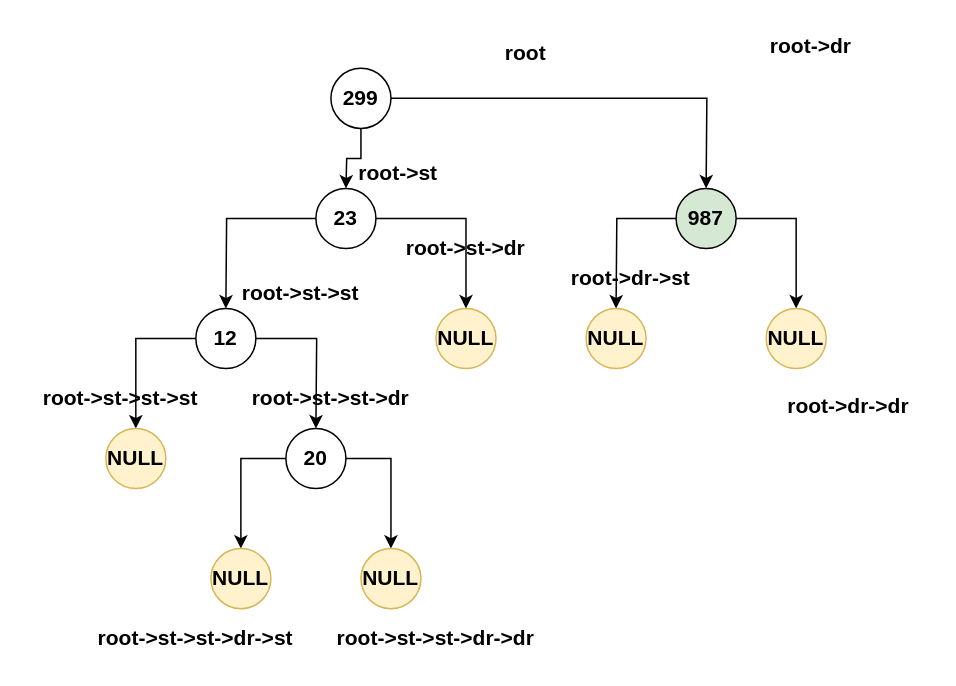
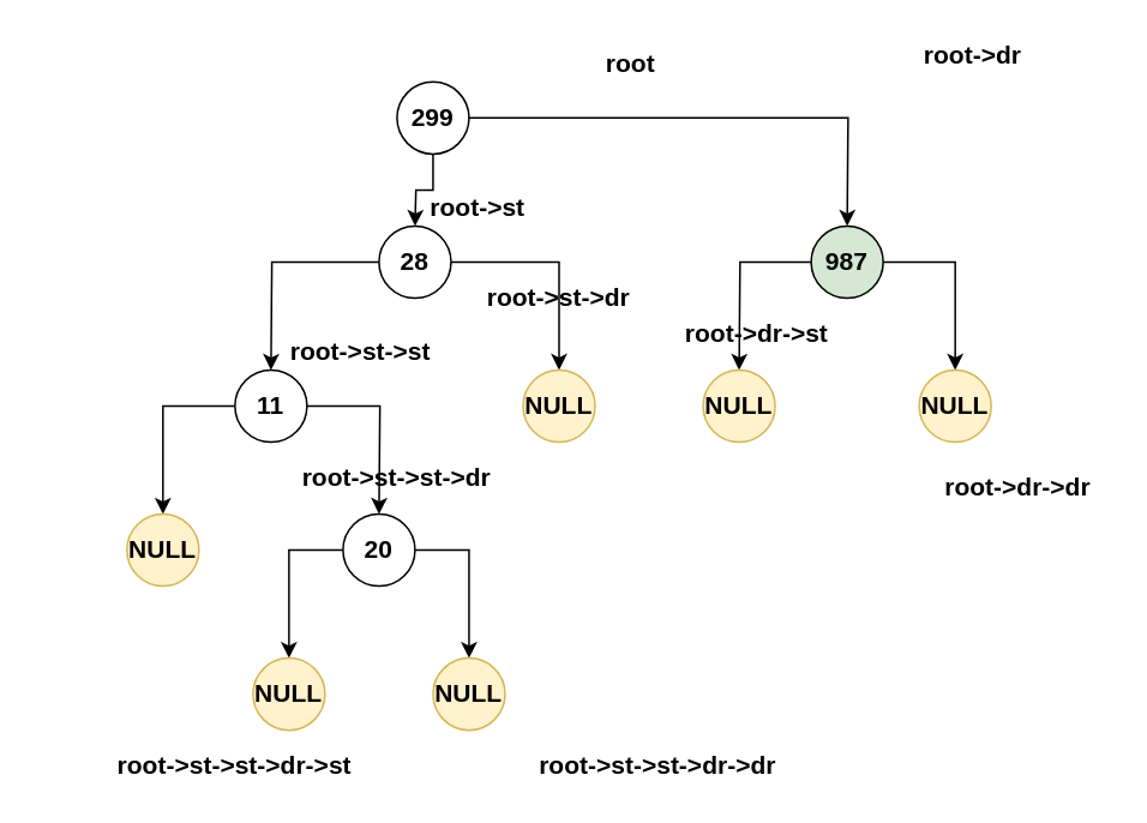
  <mxCell id="0" />
  <mxCell id="1" parent="0" />
  <mxCell id="2" style="edgeStyle=orthogonalEdgeStyle;rounded=0;orthogonalLoop=1;jettySize=auto;html=1;entryX=0.5;entryY=0;entryDx=0;entryDy=0;" parent="1" source="4" edge="1"><mxGeometry relative="1" as="geometry"><mxPoint x="230" y="125" as="targetPoint" /></mxGeometry></mxCell>
  <mxCell id="3" style="edgeStyle=orthogonalEdgeStyle;rounded=0;orthogonalLoop=1;jettySize=auto;html=1;entryX=0.5;entryY=0;entryDx=0;entryDy=0;" parent="1" source="4" edge="1"><mxGeometry relative="1" as="geometry"><mxPoint x="470" y="125" as="targetPoint" /></mxGeometry></mxCell>
  <mxCell id="4" value="&lt;b&gt;&lt;font style=&quot;font-size: 14px&quot;&gt;299&lt;/font&gt;&lt;/b&gt;" style="ellipse;whiteSpace=wrap;html=1;aspect=fixed;" parent="1" vertex="1"><mxGeometry x="220" y="45" width="40" height="40" as="geometry" /></mxCell>
  <mxCell id="5" style="edgeStyle=orthogonalEdgeStyle;rounded=0;orthogonalLoop=1;jettySize=auto;html=1;entryX=0.5;entryY=0;entryDx=0;entryDy=0;" parent="1" source="7" edge="1"><mxGeometry relative="1" as="geometry"><mxPoint x="150" y="205" as="targetPoint" /></mxGeometry></mxCell>
  <mxCell id="6" style="edgeStyle=orthogonalEdgeStyle;rounded=0;orthogonalLoop=1;jettySize=auto;html=1;entryX=0.5;entryY=0;entryDx=0;entryDy=0;" parent="1" source="7" target="8" edge="1"><mxGeometry relative="1" as="geometry" /></mxCell>
- <mxCell id="7" value="&lt;b&gt;&lt;font style=&quot;font-size: 14px&quot;&gt;23&lt;/font&gt;&lt;/b&gt;" style="ellipse;whiteSpace=wrap;html=1;aspect=fixed;" parent="1" vertex="1"><mxGeometry x="210" y="125" width="40" height="40" as="geometry" /></mxCell>
+ <mxCell id="7" value="&lt;b&gt;&lt;font style=&quot;font-size: 14px&quot;&gt;28&lt;/font&gt;&lt;/b&gt;" style="ellipse;whiteSpace=wrap;html=1;aspect=fixed;" parent="1" vertex="1"><mxGeometry x="210" y="125" width="40" height="40" as="geometry" /></mxCell>
  <mxCell id="8" value="&lt;b&gt;&lt;font style=&quot;font-size: 14px&quot;&gt;NULL&lt;/font&gt;&lt;/b&gt;" style="ellipse;whiteSpace=wrap;html=1;aspect=fixed;fillColor=#fff2cc;strokeColor=#d6b656;" parent="1" vertex="1"><mxGeometry x="290" y="205" width="40" height="40" as="geometry" /></mxCell>
  <mxCell id="9" style="edgeStyle=orthogonalEdgeStyle;rounded=0;orthogonalLoop=1;jettySize=auto;html=1;entryX=0.5;entryY=0;entryDx=0;entryDy=0;" parent="1" source="11" target="12" edge="1"><mxGeometry relative="1" as="geometry" /></mxCell>
  <mxCell id="10" style="edgeStyle=orthogonalEdgeStyle;rounded=0;orthogonalLoop=1;jettySize=auto;html=1;entryX=0.5;entryY=0;entryDx=0;entryDy=0;" parent="1" source="11" edge="1"><mxGeometry relative="1" as="geometry"><mxPoint x="210" y="285" as="targetPoint" /></mxGeometry></mxCell>
- <mxCell id="11" value="&lt;b&gt;&lt;font style=&quot;font-size: 14px&quot;&gt;12&lt;/font&gt;&lt;/b&gt;" style="ellipse;whiteSpace=wrap;html=1;aspect=fixed;" parent="1" vertex="1"><mxGeometry x="130" y="205" width="40" height="40" as="geometry" /></mxCell>
+ <mxCell id="11" value="&lt;b&gt;&lt;font style=&quot;font-size: 14px&quot;&gt;11&lt;/font&gt;&lt;/b&gt;" style="ellipse;whiteSpace=wrap;html=1;aspect=fixed;" parent="1" vertex="1"><mxGeometry x="130" y="205" width="40" height="40" as="geometry" /></mxCell>
  <mxCell id="12" value="&lt;b&gt;&lt;font style=&quot;font-size: 14px&quot;&gt;NULL&lt;/font&gt;&lt;/b&gt;" style="ellipse;whiteSpace=wrap;html=1;aspect=fixed;fillColor=#fff2cc;strokeColor=#d6b656;" parent="1" vertex="1"><mxGeometry x="70" y="285" width="40" height="40" as="geometry" /></mxCell>
  <mxCell id="13" style="edgeStyle=orthogonalEdgeStyle;rounded=0;orthogonalLoop=1;jettySize=auto;html=1;entryX=0.5;entryY=0;entryDx=0;entryDy=0;" parent="1" source="15" edge="1"><mxGeometry relative="1" as="geometry"><mxPoint x="410" y="205" as="targetPoint" /></mxGeometry></mxCell>
  <mxCell id="14" style="edgeStyle=orthogonalEdgeStyle;rounded=0;orthogonalLoop=1;jettySize=auto;html=1;entryX=0.5;entryY=0;entryDx=0;entryDy=0;" parent="1" source="15" target="16" edge="1"><mxGeometry relative="1" as="geometry" /></mxCell>
  <mxCell id="15" value="&lt;b&gt;&lt;font style=&quot;font-size: 14px&quot;&gt;987&lt;/font&gt;&lt;/b&gt;" style="ellipse;whiteSpace=wrap;html=1;aspect=fixed;fillColor=#d5e8d4;" parent="1" vertex="1"><mxGeometry x="450" y="125" width="40" height="40" as="geometry" /></mxCell>
  <mxCell id="16" value="&lt;b&gt;&lt;font style=&quot;font-size: 14px&quot;&gt;NULL&lt;/font&gt;&lt;/b&gt;" style="ellipse;whiteSpace=wrap;html=1;aspect=fixed;fillColor=#fff2cc;strokeColor=#d6b656;" parent="1" vertex="1"><mxGeometry x="510" y="205" width="40" height="40" as="geometry" /></mxCell>
  <mxCell id="17" style="edgeStyle=orthogonalEdgeStyle;rounded=0;orthogonalLoop=1;jettySize=auto;html=1;entryX=0.5;entryY=0;entryDx=0;entryDy=0;" parent="1" source="19" target="20" edge="1"><mxGeometry relative="1" as="geometry" /></mxCell>
  <mxCell id="18" style="edgeStyle=orthogonalEdgeStyle;rounded=0;orthogonalLoop=1;jettySize=auto;html=1;entryX=0.5;entryY=0;entryDx=0;entryDy=0;" parent="1" source="19" target="21" edge="1"><mxGeometry relative="1" as="geometry" /></mxCell>
  <mxCell id="19" value="&lt;span style=&quot;font-size: 14px&quot;&gt;&lt;b&gt;20&lt;/b&gt;&lt;/span&gt;" style="ellipse;whiteSpace=wrap;html=1;aspect=fixed;" parent="1" vertex="1"><mxGeometry x="190" y="285" width="40" height="40" as="geometry" /></mxCell>
  <mxCell id="20" value="&lt;b&gt;&lt;font style=&quot;font-size: 14px&quot;&gt;NULL&lt;/font&gt;&lt;/b&gt;" style="ellipse;whiteSpace=wrap;html=1;aspect=fixed;fillColor=#fff2cc;strokeColor=#d6b656;" parent="1" vertex="1"><mxGeometry x="140" y="365" width="40" height="40" as="geometry" /></mxCell>
  <mxCell id="21" value="&lt;b&gt;&lt;font style=&quot;font-size: 14px&quot;&gt;NULL&lt;/font&gt;&lt;/b&gt;" style="ellipse;whiteSpace=wrap;html=1;aspect=fixed;fillColor=#fff2cc;strokeColor=#d6b656;" parent="1" vertex="1"><mxGeometry x="240" y="365" width="40" height="40" as="geometry" /></mxCell>
  <mxCell id="22" value="&lt;b&gt;&lt;font style=&quot;font-size: 14px&quot;&gt;NULL&lt;/font&gt;&lt;/b&gt;" style="ellipse;whiteSpace=wrap;html=1;aspect=fixed;fillColor=#fff2cc;strokeColor=#d6b656;" parent="1" vertex="1"><mxGeometry x="390" y="205" width="40" height="40" as="geometry" /></mxCell>
  <mxCell id="23" value="&lt;b&gt;&lt;font style=&quot;font-size: 14px&quot;&gt;root&lt;/font&gt;&lt;/b&gt;" style="text;html=1;strokeColor=none;fillColor=none;align=center;verticalAlign=middle;whiteSpace=wrap;rounded=0;" parent="1" vertex="1"><mxGeometry x="330" y="25" width="40" height="20" as="geometry" /></mxCell>
  <mxCell id="24" value="&lt;b&gt;&lt;font style=&quot;font-size: 14px&quot;&gt;root-&amp;gt;st&lt;/font&gt;&lt;/b&gt;" style="text;html=1;strokeColor=none;fillColor=none;align=center;verticalAlign=middle;whiteSpace=wrap;rounded=0;" parent="1" vertex="1"><mxGeometry x="230" y="105" width="70" height="20" as="geometry" /></mxCell>
  <mxCell id="25" value="&lt;b&gt;&lt;font style=&quot;font-size: 14px&quot;&gt;root-&amp;gt;dr&lt;/font&gt;&lt;/b&gt;" style="text;html=1;strokeColor=none;fillColor=none;align=center;verticalAlign=middle;whiteSpace=wrap;rounded=0;" parent="1" vertex="1"><mxGeometry x="505" y="20" width="70" height="20" as="geometry" /></mxCell>
  <mxCell id="26" value="&lt;b&gt;&lt;font style=&quot;font-size: 14px&quot;&gt;root-&amp;gt;st-&amp;gt;st&lt;/font&gt;&lt;/b&gt;" style="text;html=1;strokeColor=none;fillColor=none;align=center;verticalAlign=middle;whiteSpace=wrap;rounded=0;" parent="1" vertex="1"><mxGeometry x="150" y="185" width="100" height="20" as="geometry" /></mxCell>
  <mxCell id="27" value="&lt;b&gt;&lt;font style=&quot;font-size: 14px&quot;&gt;root-&amp;gt;st-&amp;gt;dr&lt;/font&gt;&lt;/b&gt;" style="text;html=1;strokeColor=none;fillColor=none;align=center;verticalAlign=middle;whiteSpace=wrap;rounded=0;" parent="1" vertex="1"><mxGeometry x="260" y="155" width="100" height="20" as="geometry" /></mxCell>
- <mxCell id="28" value="&lt;b&gt;&lt;font style=&quot;font-size: 14px&quot;&gt;root-&amp;gt;st-&amp;gt;st-&amp;gt;st&lt;/font&gt;&lt;/b&gt;" style="text;html=1;strokeColor=none;fillColor=none;align=center;verticalAlign=middle;whiteSpace=wrap;rounded=0;" parent="1" vertex="1"><mxGeometry x="20" y="255" width="120" height="20" as="geometry" /></mxCell>
  <mxCell id="29" value="&lt;b&gt;&lt;font style=&quot;font-size: 14px&quot;&gt;root-&amp;gt;st-&amp;gt;st-&amp;gt;dr&lt;/font&gt;&lt;/b&gt;" style="text;html=1;strokeColor=none;fillColor=none;align=center;verticalAlign=middle;whiteSpace=wrap;rounded=0;" parent="1" vertex="1"><mxGeometry x="160" y="255" width="120" height="20" as="geometry" /></mxCell>
  <mxCell id="30" value="&lt;b&gt;&lt;font style=&quot;font-size: 14px&quot;&gt;root-&amp;gt;st-&amp;gt;st-&amp;gt;dr-&amp;gt;st&lt;/font&gt;&lt;/b&gt;" style="text;html=1;strokeColor=none;fillColor=none;align=center;verticalAlign=middle;whiteSpace=wrap;rounded=0;" parent="1" vertex="1"><mxGeometry x="60" y="415" width="140" height="20" as="geometry" /></mxCell>
- <mxCell id="31" value="&lt;b&gt;&lt;font style=&quot;font-size: 14px&quot;&gt;root-&amp;gt;st-&amp;gt;st-&amp;gt;dr-&amp;gt;dr&lt;/font&gt;&lt;/b&gt;" style="text;html=1;strokeColor=none;fillColor=none;align=center;verticalAlign=middle;whiteSpace=wrap;rounded=0;" parent="1" vertex="1"><mxGeometry x="220" y="415" width="140" height="20" as="geometry" /></mxCell>
+ <mxCell id="31" value="&lt;b&gt;&lt;font style=&quot;font-size: 14px&quot;&gt;root-&amp;gt;st-&amp;gt;st-&amp;gt;dr-&amp;gt;dr&lt;/font&gt;&lt;/b&gt;" style="text;html=1;strokeColor=none;fillColor=none;align=center;verticalAlign=middle;whiteSpace=wrap;rounded=0;" parent="1" vertex="1"><mxGeometry x="295" y="415" width="140" height="20" as="geometry" /></mxCell>
  <mxCell id="32" value="&lt;b&gt;&lt;font style=&quot;font-size: 14px&quot;&gt;root-&amp;gt;dr-&amp;gt;dr&lt;/font&gt;&lt;/b&gt;" style="text;html=1;strokeColor=none;fillColor=none;align=center;verticalAlign=middle;whiteSpace=wrap;rounded=0;" parent="1" vertex="1"><mxGeometry x="515" y="260" width="100" height="20" as="geometry" /></mxCell>
  <mxCell id="33" value="&lt;b&gt;&lt;font style=&quot;font-size: 14px&quot;&gt;root-&amp;gt;dr-&amp;gt;st&lt;/font&gt;&lt;/b&gt;" style="text;html=1;strokeColor=none;fillColor=none;align=center;verticalAlign=middle;whiteSpace=wrap;rounded=0;" parent="1" vertex="1"><mxGeometry x="370" y="175" width="100" height="20" as="geometry" /></mxCell>
